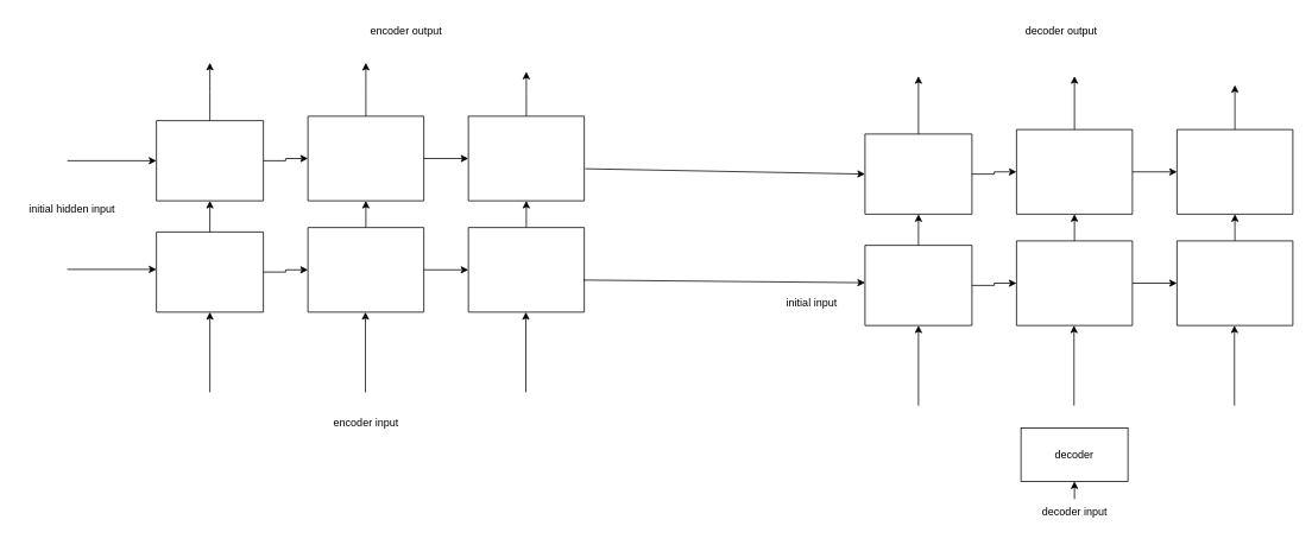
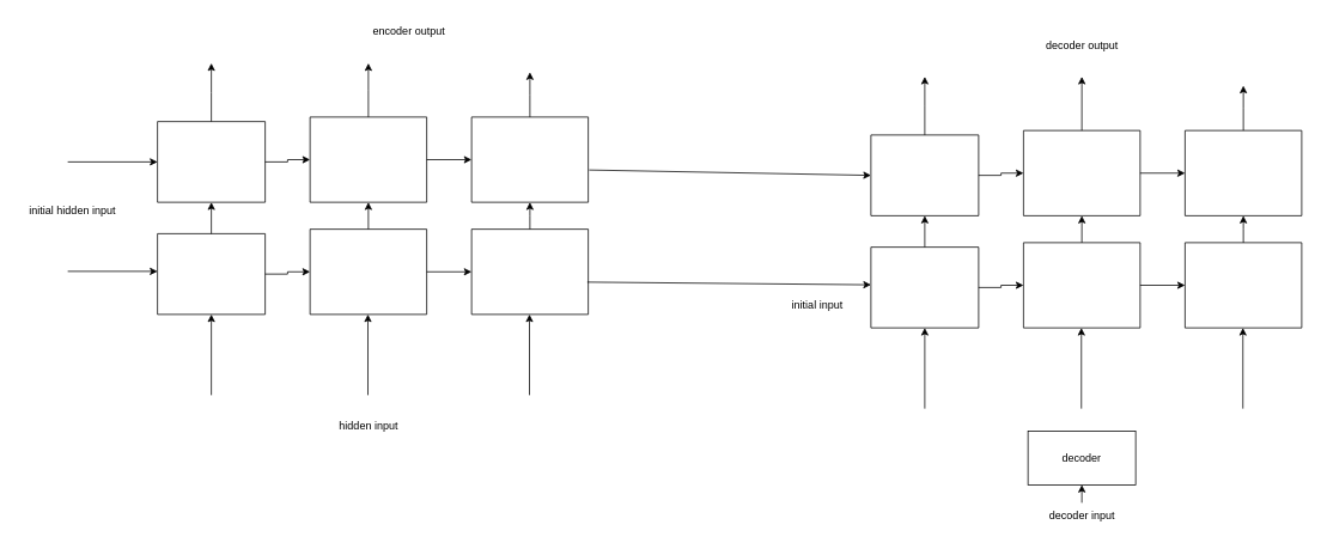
  <mxCell id="0" />
  <mxCell id="1" parent="0" />
  <mxCell id="2" style="edgeStyle=orthogonalEdgeStyle;rounded=0;orthogonalLoop=1;jettySize=auto;html=1;exitX=0.5;exitY=0;exitDx=0;exitDy=0;entryX=0.5;entryY=1;entryDx=0;entryDy=0;" edge="1" parent="1" source="4" target="11"><mxGeometry relative="1" as="geometry" /></mxCell>
  <mxCell id="3" style="edgeStyle=orthogonalEdgeStyle;rounded=0;orthogonalLoop=1;jettySize=auto;html=1;exitX=1;exitY=0.5;exitDx=0;exitDy=0;entryX=0;entryY=0.5;entryDx=0;entryDy=0;" edge="1" parent="1" source="4" target="7"><mxGeometry relative="1" as="geometry" /></mxCell>
  <mxCell id="4" value="" style="swimlane;startSize=0;" vertex="1" parent="1"><mxGeometry x="175" y="260" width="120" height="90" as="geometry" /></mxCell>
  <mxCell id="5" style="edgeStyle=orthogonalEdgeStyle;rounded=0;orthogonalLoop=1;jettySize=auto;html=1;exitX=0.5;exitY=0;exitDx=0;exitDy=0;entryX=0.5;entryY=1;entryDx=0;entryDy=0;" edge="1" parent="1" source="7" target="14"><mxGeometry relative="1" as="geometry" /></mxCell>
  <mxCell id="6" style="edgeStyle=orthogonalEdgeStyle;rounded=0;orthogonalLoop=1;jettySize=auto;html=1;exitX=1;exitY=0.5;exitDx=0;exitDy=0;entryX=0;entryY=0.5;entryDx=0;entryDy=0;" edge="1" parent="1" source="7" target="8"><mxGeometry relative="1" as="geometry" /></mxCell>
  <mxCell id="7" value="" style="swimlane;startSize=0;" vertex="1" parent="1"><mxGeometry x="345" y="255" width="130" height="95" as="geometry" /></mxCell>
  <mxCell id="8" value="" style="swimlane;startSize=0;" vertex="1" parent="1"><mxGeometry x="525" y="255" width="130" height="95" as="geometry" /></mxCell>
  <mxCell id="9" style="edgeStyle=orthogonalEdgeStyle;rounded=0;orthogonalLoop=1;jettySize=auto;html=1;exitX=0.5;exitY=0;exitDx=0;exitDy=0;" edge="1" parent="1" source="11"><mxGeometry relative="1" as="geometry"><mxPoint x="235" y="70" as="targetPoint" /></mxGeometry></mxCell>
  <mxCell id="10" style="edgeStyle=orthogonalEdgeStyle;rounded=0;orthogonalLoop=1;jettySize=auto;html=1;exitX=1;exitY=0.5;exitDx=0;exitDy=0;" edge="1" parent="1" source="11" target="14"><mxGeometry relative="1" as="geometry" /></mxCell>
  <mxCell id="11" value="" style="swimlane;startSize=0;" vertex="1" parent="1"><mxGeometry x="175" y="135" width="120" height="90" as="geometry" /></mxCell>
  <mxCell id="12" style="edgeStyle=orthogonalEdgeStyle;rounded=0;orthogonalLoop=1;jettySize=auto;html=1;exitX=0.5;exitY=0;exitDx=0;exitDy=0;" edge="1" parent="1" source="14"><mxGeometry relative="1" as="geometry"><mxPoint x="410" y="70" as="targetPoint" /></mxGeometry></mxCell>
  <mxCell id="13" style="edgeStyle=orthogonalEdgeStyle;rounded=0;orthogonalLoop=1;jettySize=auto;html=1;exitX=1;exitY=0.5;exitDx=0;exitDy=0;entryX=0;entryY=0.5;entryDx=0;entryDy=0;" edge="1" parent="1" source="14" target="16"><mxGeometry relative="1" as="geometry" /></mxCell>
  <mxCell id="14" value="" style="swimlane;startSize=0;" vertex="1" parent="1"><mxGeometry x="345" y="130" width="130" height="95" as="geometry" /></mxCell>
  <mxCell id="15" style="edgeStyle=orthogonalEdgeStyle;rounded=0;orthogonalLoop=1;jettySize=auto;html=1;exitX=0.5;exitY=0;exitDx=0;exitDy=0;" edge="1" parent="1" source="16"><mxGeometry relative="1" as="geometry"><mxPoint x="590" y="80" as="targetPoint" /></mxGeometry></mxCell>
  <mxCell id="16" value="" style="swimlane;startSize=0;" vertex="1" parent="1"><mxGeometry x="525" y="130" width="130" height="95" as="geometry" /></mxCell>
  <mxCell id="17" value="" style="endArrow=classic;html=1;rounded=0;entryX=0;entryY=0.5;entryDx=0;entryDy=0;" edge="1" parent="1" target="11"><mxGeometry width="50" height="50" relative="1" as="geometry"><mxPoint x="75" y="180" as="sourcePoint" /><mxPoint x="385" y="330" as="targetPoint" /></mxGeometry></mxCell>
  <mxCell id="18" value="" style="endArrow=classic;html=1;rounded=0;entryX=0;entryY=0.5;entryDx=0;entryDy=0;" edge="1" parent="1"><mxGeometry width="50" height="50" relative="1" as="geometry"><mxPoint x="75" y="302" as="sourcePoint" /><mxPoint x="175" y="302" as="targetPoint" /></mxGeometry></mxCell>
  <mxCell id="19" value="" style="endArrow=classic;html=1;rounded=0;entryX=0.5;entryY=1;entryDx=0;entryDy=0;" edge="1" parent="1" target="4"><mxGeometry width="50" height="50" relative="1" as="geometry"><mxPoint x="235" y="440" as="sourcePoint" /><mxPoint x="385" y="330" as="targetPoint" /></mxGeometry></mxCell>
  <mxCell id="20" value="" style="endArrow=classic;html=1;rounded=0;entryX=0.5;entryY=1;entryDx=0;entryDy=0;" edge="1" parent="1"><mxGeometry width="50" height="50" relative="1" as="geometry"><mxPoint x="409.5" y="440" as="sourcePoint" /><mxPoint x="409.5" y="350" as="targetPoint" /></mxGeometry></mxCell>
  <mxCell id="21" value="" style="endArrow=classic;html=1;rounded=0;entryX=0.5;entryY=1;entryDx=0;entryDy=0;" edge="1" parent="1"><mxGeometry width="50" height="50" relative="1" as="geometry"><mxPoint x="589.5" y="440" as="sourcePoint" /><mxPoint x="589.5" y="350" as="targetPoint" /></mxGeometry></mxCell>
  <mxCell id="22" value="initial hidden input" style="text;html=1;align=center;verticalAlign=middle;resizable=0;points=[];autosize=1;strokeColor=none;fillColor=none;" vertex="1" parent="1"><mxGeometry x="20" y="220" width="120" height="30" as="geometry" /></mxCell>
- <mxCell id="23" value="encoder input" style="text;html=1;align=center;verticalAlign=middle;resizable=0;points=[];autosize=1;strokeColor=none;fillColor=none;" vertex="1" parent="1"><mxGeometry x="360" y="460" width="100" height="30" as="geometry" /></mxCell>
+ <mxCell id="23" value="hidden input" style="text;html=1;align=center;verticalAlign=middle;resizable=0;points=[];autosize=1;strokeColor=none;fillColor=none;" vertex="1" parent="1"><mxGeometry x="360" y="460" width="100" height="30" as="geometry" /></mxCell>
  <mxCell id="24" style="edgeStyle=orthogonalEdgeStyle;rounded=0;orthogonalLoop=1;jettySize=auto;html=1;exitX=0.5;exitY=0;exitDx=0;exitDy=0;entryX=0.5;entryY=1;entryDx=0;entryDy=0;" edge="1" parent="1" source="8" target="16"><mxGeometry relative="1" as="geometry"><mxPoint x="420" y="265" as="sourcePoint" /><mxPoint x="420" y="235" as="targetPoint" /><Array as="points"><mxPoint x="590" y="240" /><mxPoint x="590" y="240" /></Array></mxGeometry></mxCell>
  <mxCell id="25" value="encoder output" style="text;html=1;align=center;verticalAlign=middle;resizable=0;points=[];autosize=1;strokeColor=none;fillColor=none;" vertex="1" parent="1"><mxGeometry x="405" y="20" width="100" height="30" as="geometry" /></mxCell>
  <mxCell id="26" style="edgeStyle=orthogonalEdgeStyle;rounded=0;orthogonalLoop=1;jettySize=auto;html=1;exitX=0.5;exitY=0;exitDx=0;exitDy=0;entryX=0.5;entryY=1;entryDx=0;entryDy=0;" edge="1" parent="1" source="28" target="35"><mxGeometry relative="1" as="geometry" /></mxCell>
  <mxCell id="27" style="edgeStyle=orthogonalEdgeStyle;rounded=0;orthogonalLoop=1;jettySize=auto;html=1;exitX=1;exitY=0.5;exitDx=0;exitDy=0;entryX=0;entryY=0.5;entryDx=0;entryDy=0;" edge="1" parent="1" source="28" target="31"><mxGeometry relative="1" as="geometry" /></mxCell>
  <mxCell id="28" value="" style="swimlane;startSize=0;" vertex="1" parent="1"><mxGeometry x="970" y="275" width="120" height="90" as="geometry" /></mxCell>
  <mxCell id="29" style="edgeStyle=orthogonalEdgeStyle;rounded=0;orthogonalLoop=1;jettySize=auto;html=1;exitX=0.5;exitY=0;exitDx=0;exitDy=0;entryX=0.5;entryY=1;entryDx=0;entryDy=0;" edge="1" parent="1" source="31" target="38"><mxGeometry relative="1" as="geometry" /></mxCell>
  <mxCell id="30" style="edgeStyle=orthogonalEdgeStyle;rounded=0;orthogonalLoop=1;jettySize=auto;html=1;exitX=1;exitY=0.5;exitDx=0;exitDy=0;entryX=0;entryY=0.5;entryDx=0;entryDy=0;" edge="1" parent="1" source="31" target="32"><mxGeometry relative="1" as="geometry" /></mxCell>
  <mxCell id="31" value="" style="swimlane;startSize=0;" vertex="1" parent="1"><mxGeometry x="1140" y="270" width="130" height="95" as="geometry" /></mxCell>
  <mxCell id="32" value="" style="swimlane;startSize=0;" vertex="1" parent="1"><mxGeometry x="1320" y="270" width="130" height="95" as="geometry" /></mxCell>
  <mxCell id="33" style="edgeStyle=orthogonalEdgeStyle;rounded=0;orthogonalLoop=1;jettySize=auto;html=1;exitX=0.5;exitY=0;exitDx=0;exitDy=0;" edge="1" parent="1" source="35"><mxGeometry relative="1" as="geometry"><mxPoint x="1030" y="85" as="targetPoint" /></mxGeometry></mxCell>
  <mxCell id="34" style="edgeStyle=orthogonalEdgeStyle;rounded=0;orthogonalLoop=1;jettySize=auto;html=1;exitX=1;exitY=0.5;exitDx=0;exitDy=0;entryX=0;entryY=0.5;entryDx=0;entryDy=0;" edge="1" parent="1" source="35" target="38"><mxGeometry relative="1" as="geometry" /></mxCell>
  <mxCell id="35" value="" style="swimlane;startSize=0;" vertex="1" parent="1"><mxGeometry x="970" y="150" width="120" height="90" as="geometry" /></mxCell>
  <mxCell id="36" style="edgeStyle=orthogonalEdgeStyle;rounded=0;orthogonalLoop=1;jettySize=auto;html=1;exitX=0.5;exitY=0;exitDx=0;exitDy=0;" edge="1" parent="1" source="38"><mxGeometry relative="1" as="geometry"><mxPoint x="1205" y="85" as="targetPoint" /></mxGeometry></mxCell>
  <mxCell id="37" style="edgeStyle=orthogonalEdgeStyle;rounded=0;orthogonalLoop=1;jettySize=auto;html=1;exitX=1;exitY=0.5;exitDx=0;exitDy=0;entryX=0;entryY=0.5;entryDx=0;entryDy=0;" edge="1" parent="1" source="38" target="40"><mxGeometry relative="1" as="geometry" /></mxCell>
  <mxCell id="38" value="" style="swimlane;startSize=0;" vertex="1" parent="1"><mxGeometry x="1140" y="145" width="130" height="95" as="geometry" /></mxCell>
  <mxCell id="39" style="edgeStyle=orthogonalEdgeStyle;rounded=0;orthogonalLoop=1;jettySize=auto;html=1;exitX=0.5;exitY=0;exitDx=0;exitDy=0;" edge="1" parent="1" source="40"><mxGeometry relative="1" as="geometry"><mxPoint x="1385" y="95" as="targetPoint" /></mxGeometry></mxCell>
  <mxCell id="40" value="" style="swimlane;startSize=0;" vertex="1" parent="1"><mxGeometry x="1320" y="145" width="130" height="95" as="geometry" /></mxCell>
  <mxCell id="41" value="" style="endArrow=classic;html=1;rounded=0;entryX=0;entryY=0.5;entryDx=0;entryDy=0;exitX=1.008;exitY=0.621;exitDx=0;exitDy=0;exitPerimeter=0;" edge="1" parent="1" target="35" source="16"><mxGeometry width="50" height="50" relative="1" as="geometry"><mxPoint x="870" y="195" as="sourcePoint" /><mxPoint x="1180" y="345" as="targetPoint" /></mxGeometry></mxCell>
  <mxCell id="42" value="" style="endArrow=classic;html=1;rounded=0;entryX=0;entryY=0.5;entryDx=0;entryDy=0;exitX=0.992;exitY=0.621;exitDx=0;exitDy=0;exitPerimeter=0;" edge="1" parent="1" source="8"><mxGeometry width="50" height="50" relative="1" as="geometry"><mxPoint x="870" y="317" as="sourcePoint" /><mxPoint x="970" y="317" as="targetPoint" /></mxGeometry></mxCell>
  <mxCell id="43" value="" style="endArrow=classic;html=1;rounded=0;entryX=0.5;entryY=1;entryDx=0;entryDy=0;" edge="1" parent="1" target="28"><mxGeometry width="50" height="50" relative="1" as="geometry"><mxPoint x="1030" y="455" as="sourcePoint" /><mxPoint x="1180" y="345" as="targetPoint" /></mxGeometry></mxCell>
  <mxCell id="44" value="" style="endArrow=classic;html=1;rounded=0;entryX=0.5;entryY=1;entryDx=0;entryDy=0;" edge="1" parent="1"><mxGeometry width="50" height="50" relative="1" as="geometry"><mxPoint x="1204.5" y="455" as="sourcePoint" /><mxPoint x="1204.5" y="365" as="targetPoint" /></mxGeometry></mxCell>
  <mxCell id="45" value="" style="endArrow=classic;html=1;rounded=0;entryX=0.5;entryY=1;entryDx=0;entryDy=0;" edge="1" parent="1"><mxGeometry width="50" height="50" relative="1" as="geometry"><mxPoint x="1384.5" y="455" as="sourcePoint" /><mxPoint x="1384.5" y="365" as="targetPoint" /></mxGeometry></mxCell>
  <mxCell id="46" value="initial input" style="text;html=1;align=center;verticalAlign=middle;resizable=0;points=[];autosize=1;strokeColor=none;fillColor=none;" vertex="1" parent="1"><mxGeometry x="870" y="325" width="80" height="30" as="geometry" /></mxCell>
  <mxCell id="47" value="decoder input" style="text;html=1;align=center;verticalAlign=middle;resizable=0;points=[];autosize=1;strokeColor=none;fillColor=none;" vertex="1" parent="1"><mxGeometry x="1155" y="560" width="100" height="30" as="geometry" /></mxCell>
  <mxCell id="48" style="edgeStyle=orthogonalEdgeStyle;rounded=0;orthogonalLoop=1;jettySize=auto;html=1;exitX=0.5;exitY=0;exitDx=0;exitDy=0;entryX=0.5;entryY=1;entryDx=0;entryDy=0;" edge="1" parent="1" source="32" target="40"><mxGeometry relative="1" as="geometry"><mxPoint x="1215" y="280" as="sourcePoint" /><mxPoint x="1215" y="250" as="targetPoint" /><Array as="points"><mxPoint x="1385" y="255" /><mxPoint x="1385" y="255" /></Array></mxGeometry></mxCell>
- <mxCell id="49" value="decoder output" style="text;html=1;align=center;verticalAlign=middle;resizable=0;points=[];autosize=1;strokeColor=none;fillColor=none;" vertex="1" parent="1"><mxGeometry x="1140" y="20" width="100" height="30" as="geometry" /></mxCell>
+ <mxCell id="49" value="decoder output" style="text;html=1;align=center;verticalAlign=middle;resizable=0;points=[];autosize=1;strokeColor=none;fillColor=none;" vertex="1" parent="1"><mxGeometry x="1155" y="35" width="100" height="30" as="geometry" /></mxCell>
  <mxCell id="50" value="decoder" style="rounded=0;whiteSpace=wrap;html=1;" vertex="1" parent="1"><mxGeometry x="1145" y="480" width="120" height="60" as="geometry" /></mxCell>
  <mxCell id="51" value="" style="endArrow=classic;html=1;rounded=0;entryX=0.5;entryY=1;entryDx=0;entryDy=0;" edge="1" parent="1" target="50"><mxGeometry width="50" height="50" relative="1" as="geometry"><mxPoint x="1205" y="560" as="sourcePoint" /><mxPoint x="1145" y="430" as="targetPoint" /></mxGeometry></mxCell>
